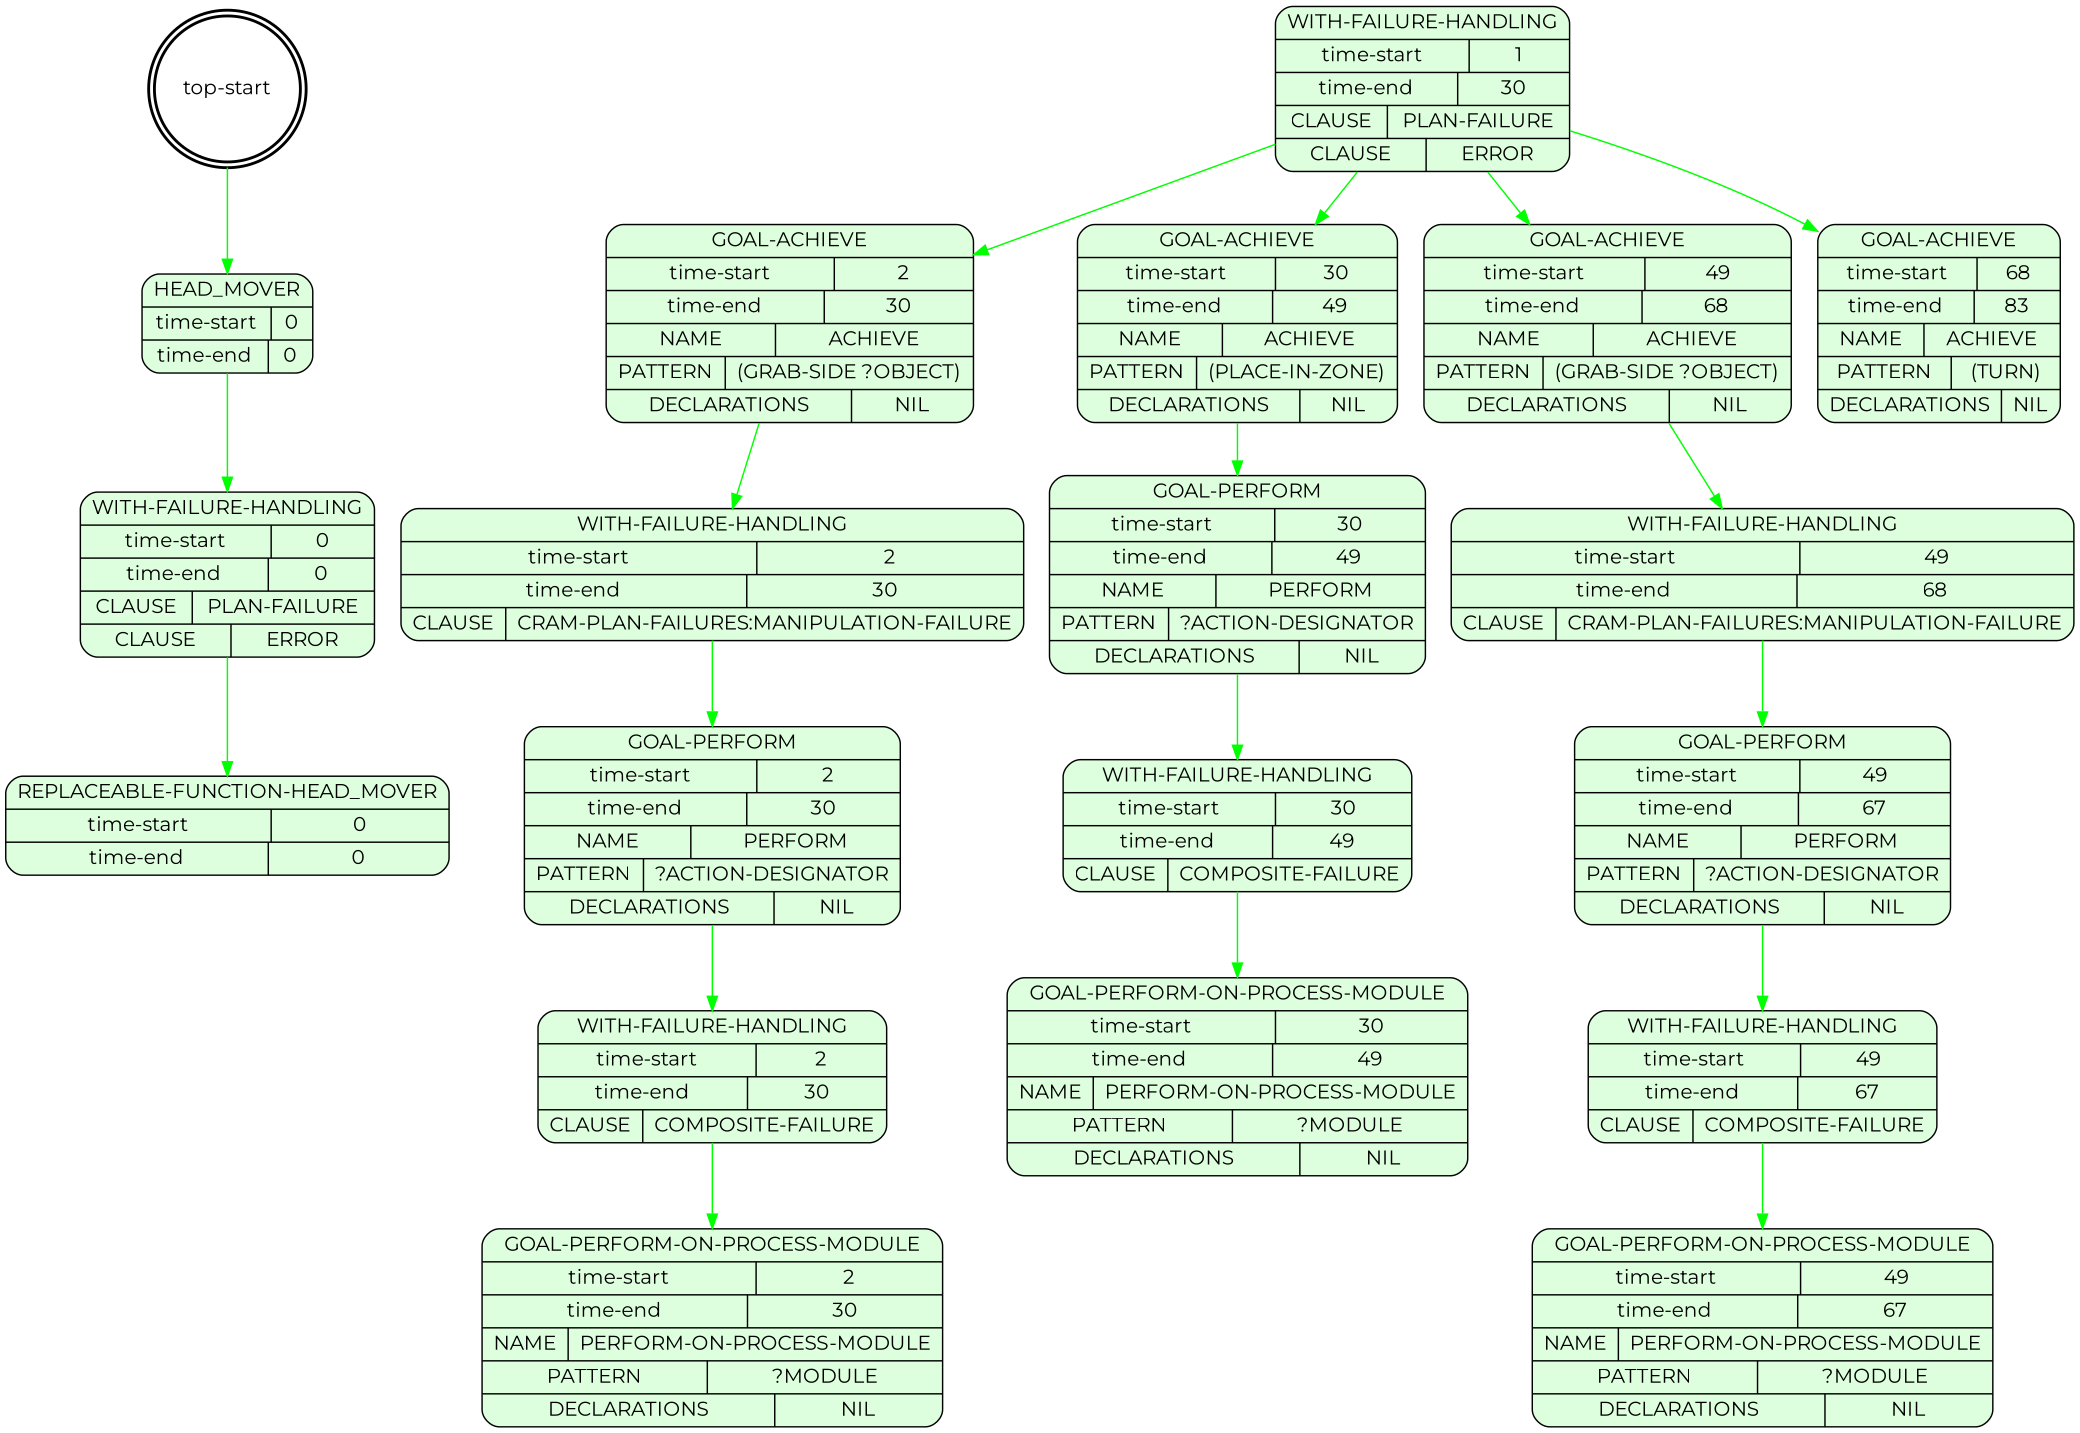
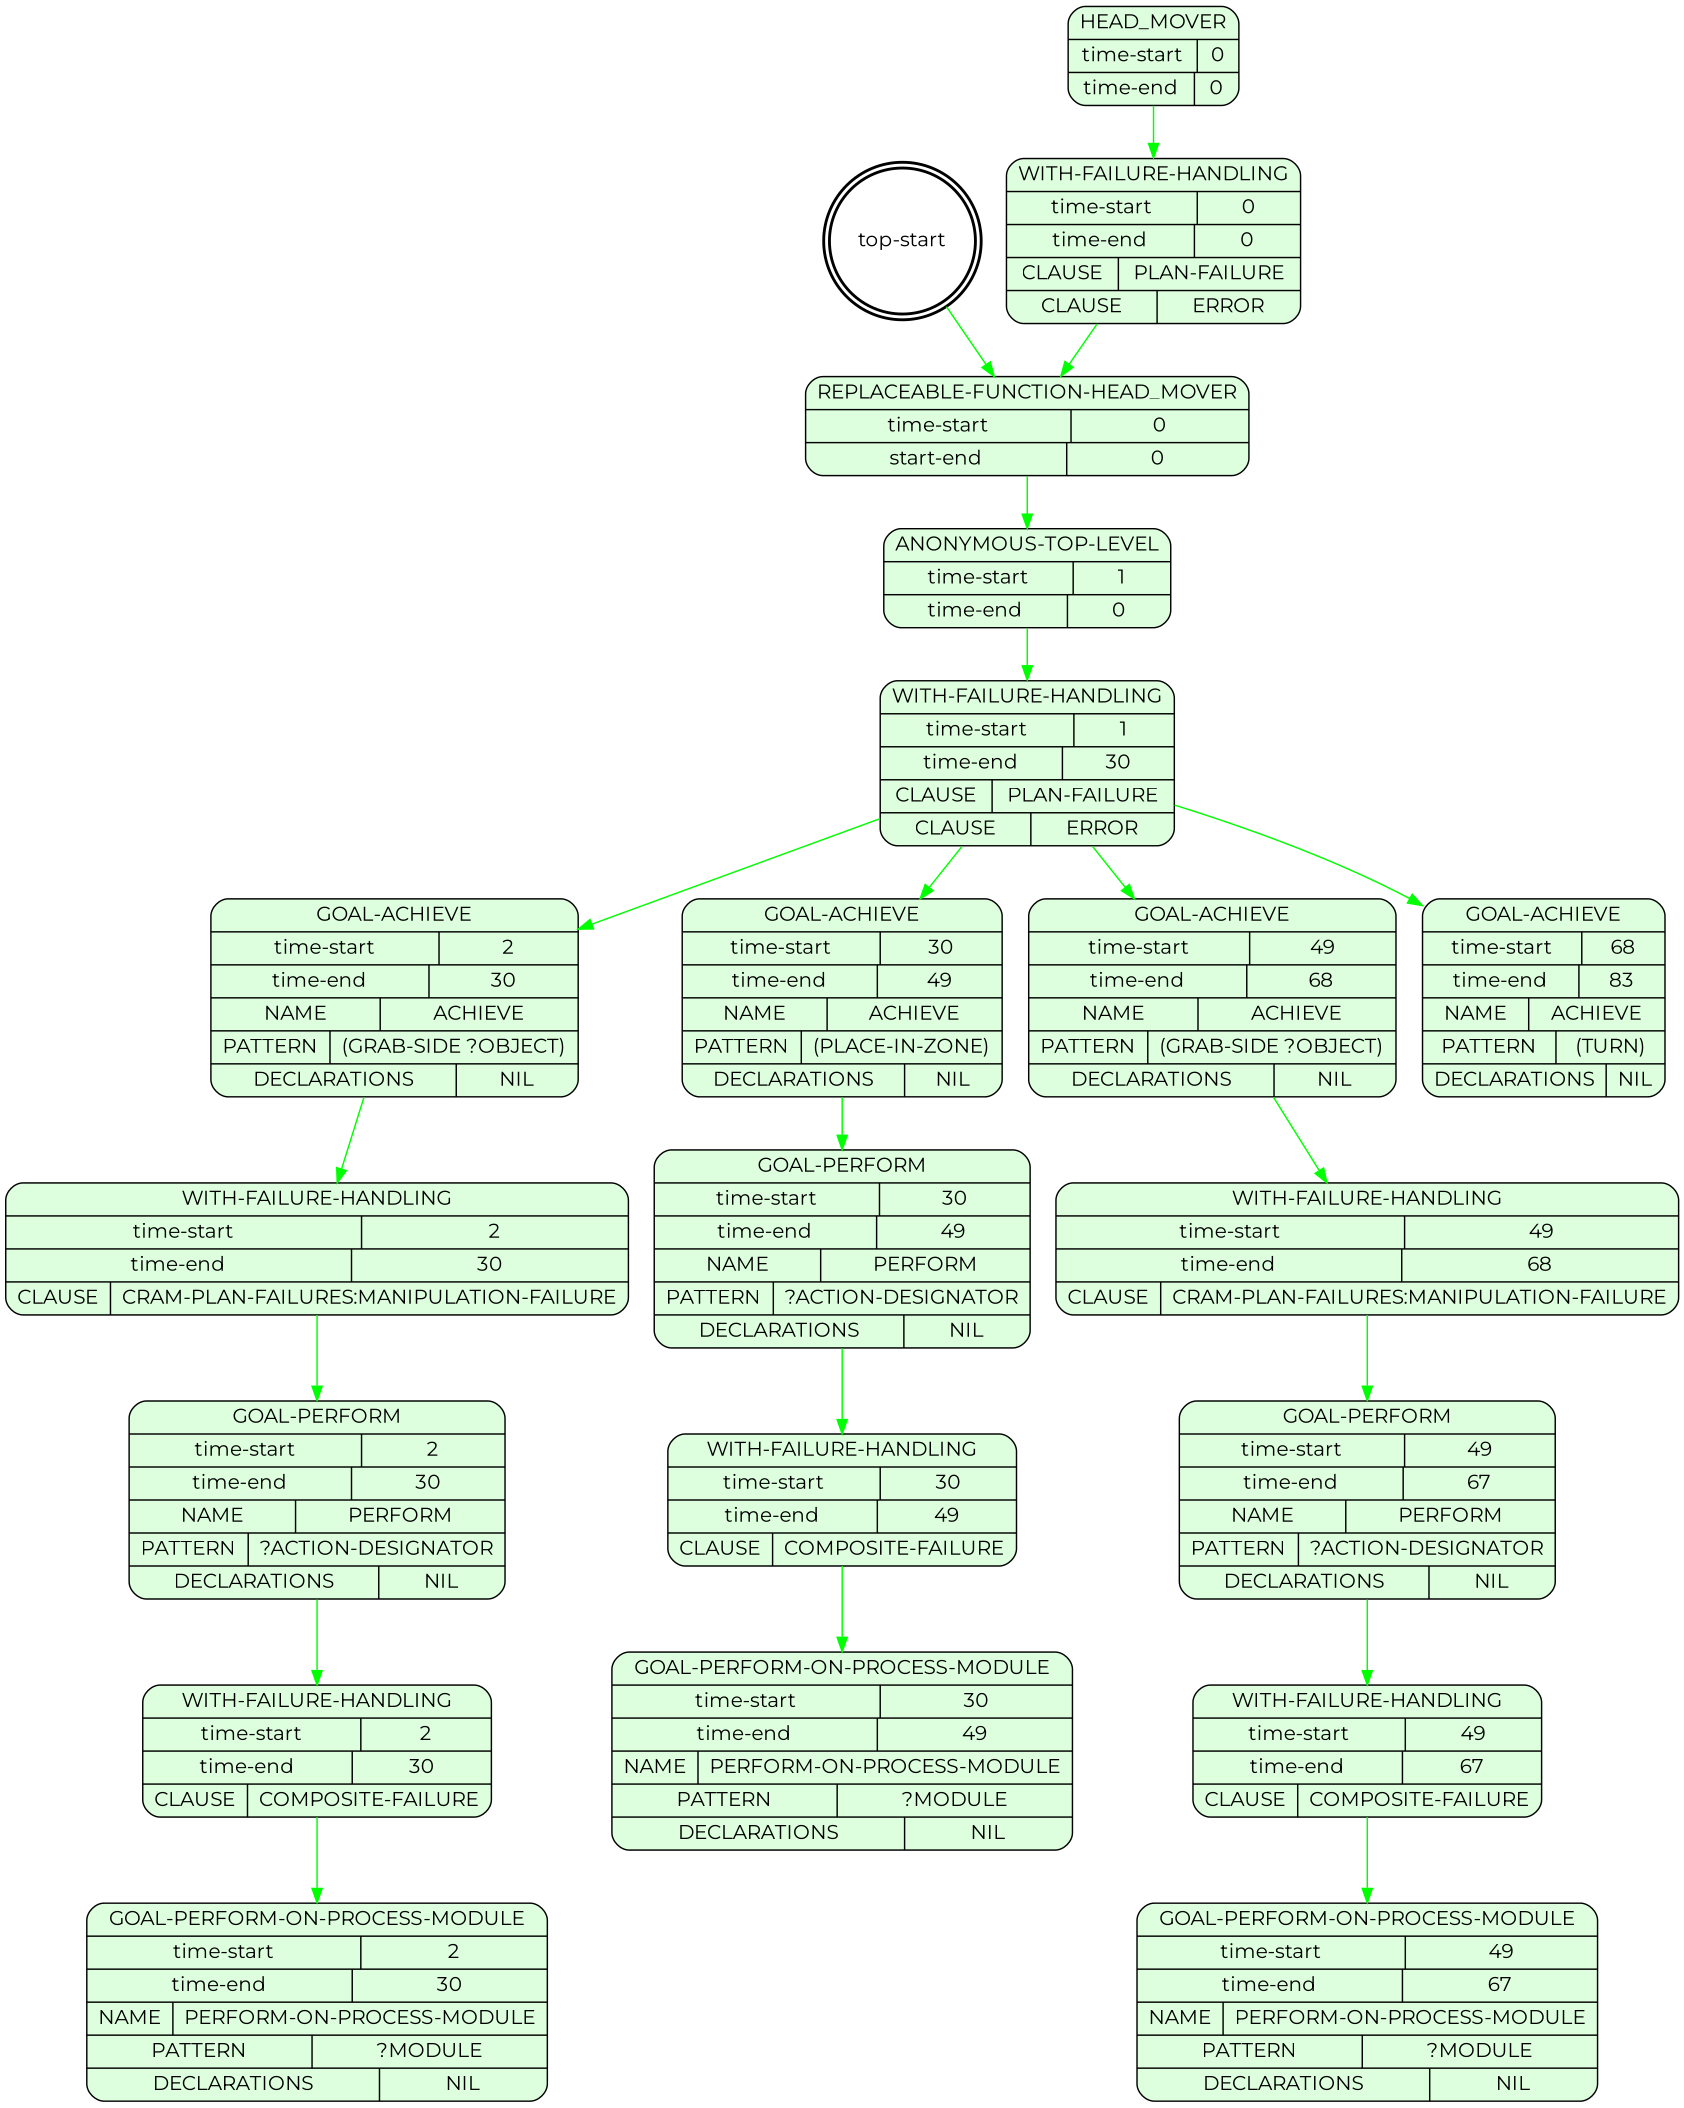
  digraph {
    fontname=Montserrat
    node [fontname=Montserrat shape=Mrecord style=filled fillcolor="#ddffdd"]
    edge [color=green fontname=Montserrat]
    n1 [label="top-start" shape=doublecircle style=bold fillcolor=""]
    n2 [label="{HEAD_MOVER|{time-start | 0}|{time-end | 0}}"]
    n3 [label="{WITH-FAILURE-HANDLING|{time-start | 0}|{time-end | 0}|{CLAUSE | PLAN-FAILURE}|{CLAUSE | ERROR}}"]
-   n4 [label="{REPLACEABLE-FUNCTION-HEAD_MOVER|{time-start | 0}|{time-end | 0}}"]
+   n4 [label="{REPLACEABLE-FUNCTION-HEAD_MOVER|{time-start | 0}|{start-end | 0}}"]
+   n5 [label="{ANONYMOUS-TOP-LEVEL|{time-start | 1}|{time-end | 0}}"]
    n6 [label="{WITH-FAILURE-HANDLING|{time-start | 1}|{time-end | 30}|{CLAUSE | PLAN-FAILURE}|{CLAUSE | ERROR}}"]
    n7 [label="{GOAL-ACHIEVE|{time-start | 2}|{time-end | 30}|{NAME | ACHIEVE}|{PATTERN | (GRAB-SIDE ?OBJECT)}|{DECLARATIONS | NIL}}"]
    n8 [label="{GOAL-ACHIEVE|{time-start | 30}|{time-end | 49}|{NAME | ACHIEVE}|{PATTERN | (PLACE-IN-ZONE)}|{DECLARATIONS | NIL}}"]
    n9 [label="{GOAL-ACHIEVE|{time-start | 49}|{time-end | 68}|{NAME | ACHIEVE}|{PATTERN | (GRAB-SIDE ?OBJECT)}|{DECLARATIONS | NIL}}"]
    n10 [label="{GOAL-ACHIEVE|{time-start | 68}|{time-end | 83}|{NAME | ACHIEVE}|{PATTERN | (TURN)}|{DECLARATIONS | NIL}}"]
    n11 [label="{WITH-FAILURE-HANDLING|{time-start | 2}|{time-end | 30}|{CLAUSE | CRAM-PLAN-FAILURES:MANIPULATION-FAILURE}}"]
    n12 [label="{GOAL-PERFORM|{time-start | 30}|{time-end | 49}|{NAME | PERFORM}|{PATTERN | ?ACTION-DESIGNATOR}|{DECLARATIONS | NIL}}"]
    n13 [label="{WITH-FAILURE-HANDLING|{time-start | 49}|{time-end | 68}|{CLAUSE | CRAM-PLAN-FAILURES:MANIPULATION-FAILURE}}"]
    n14 [label="{GOAL-PERFORM|{time-start | 2}|{time-end | 30}|{NAME | PERFORM}|{PATTERN | ?ACTION-DESIGNATOR}|{DECLARATIONS | NIL}}"]
    n15 [label="{WITH-FAILURE-HANDLING|{time-start | 2}|{time-end | 30}|{CLAUSE | COMPOSITE-FAILURE}}"]
    n16 [label="{GOAL-PERFORM-ON-PROCESS-MODULE|{time-start | 2}|{time-end | 30}|{NAME | PERFORM-ON-PROCESS-MODULE}|{PATTERN | ?MODULE}|{DECLARATIONS | NIL}}"]
    n17 [label="{WITH-FAILURE-HANDLING|{time-start | 30}|{time-end | 49}|{CLAUSE | COMPOSITE-FAILURE}}"]
    n18 [label="{GOAL-PERFORM-ON-PROCESS-MODULE|{time-start | 30}|{time-end | 49}|{NAME | PERFORM-ON-PROCESS-MODULE}|{PATTERN | ?MODULE}|{DECLARATIONS | NIL}}"]
    n19 [label="{GOAL-PERFORM|{time-start | 49}|{time-end | 67}|{NAME | PERFORM}|{PATTERN | ?ACTION-DESIGNATOR}|{DECLARATIONS | NIL}}"]
    n20 [label="{WITH-FAILURE-HANDLING|{time-start | 49}|{time-end | 67}|{CLAUSE | COMPOSITE-FAILURE}}"]
    n21 [label="{GOAL-PERFORM-ON-PROCESS-MODULE|{time-start | 49}|{time-end | 67}|{NAME | PERFORM-ON-PROCESS-MODULE}|{PATTERN | ?MODULE}|{DECLARATIONS | NIL}}"]
-   n1 -> n2
+   n1 -> n4
    n2 -> n3
    n3 -> n4
+   n4 -> n5
+   n5 -> n6
    n6 -> n7
    n6 -> n8
    n6 -> n9
    n6 -> n10
    n7 -> n11
    n8 -> n12
    n9 -> n13
    n11 -> n14
    n12 -> n17
    n13 -> n19
    n14 -> n15
    n15 -> n16
    n17 -> n18
    n19 -> n20
    n20 -> n21
  }
